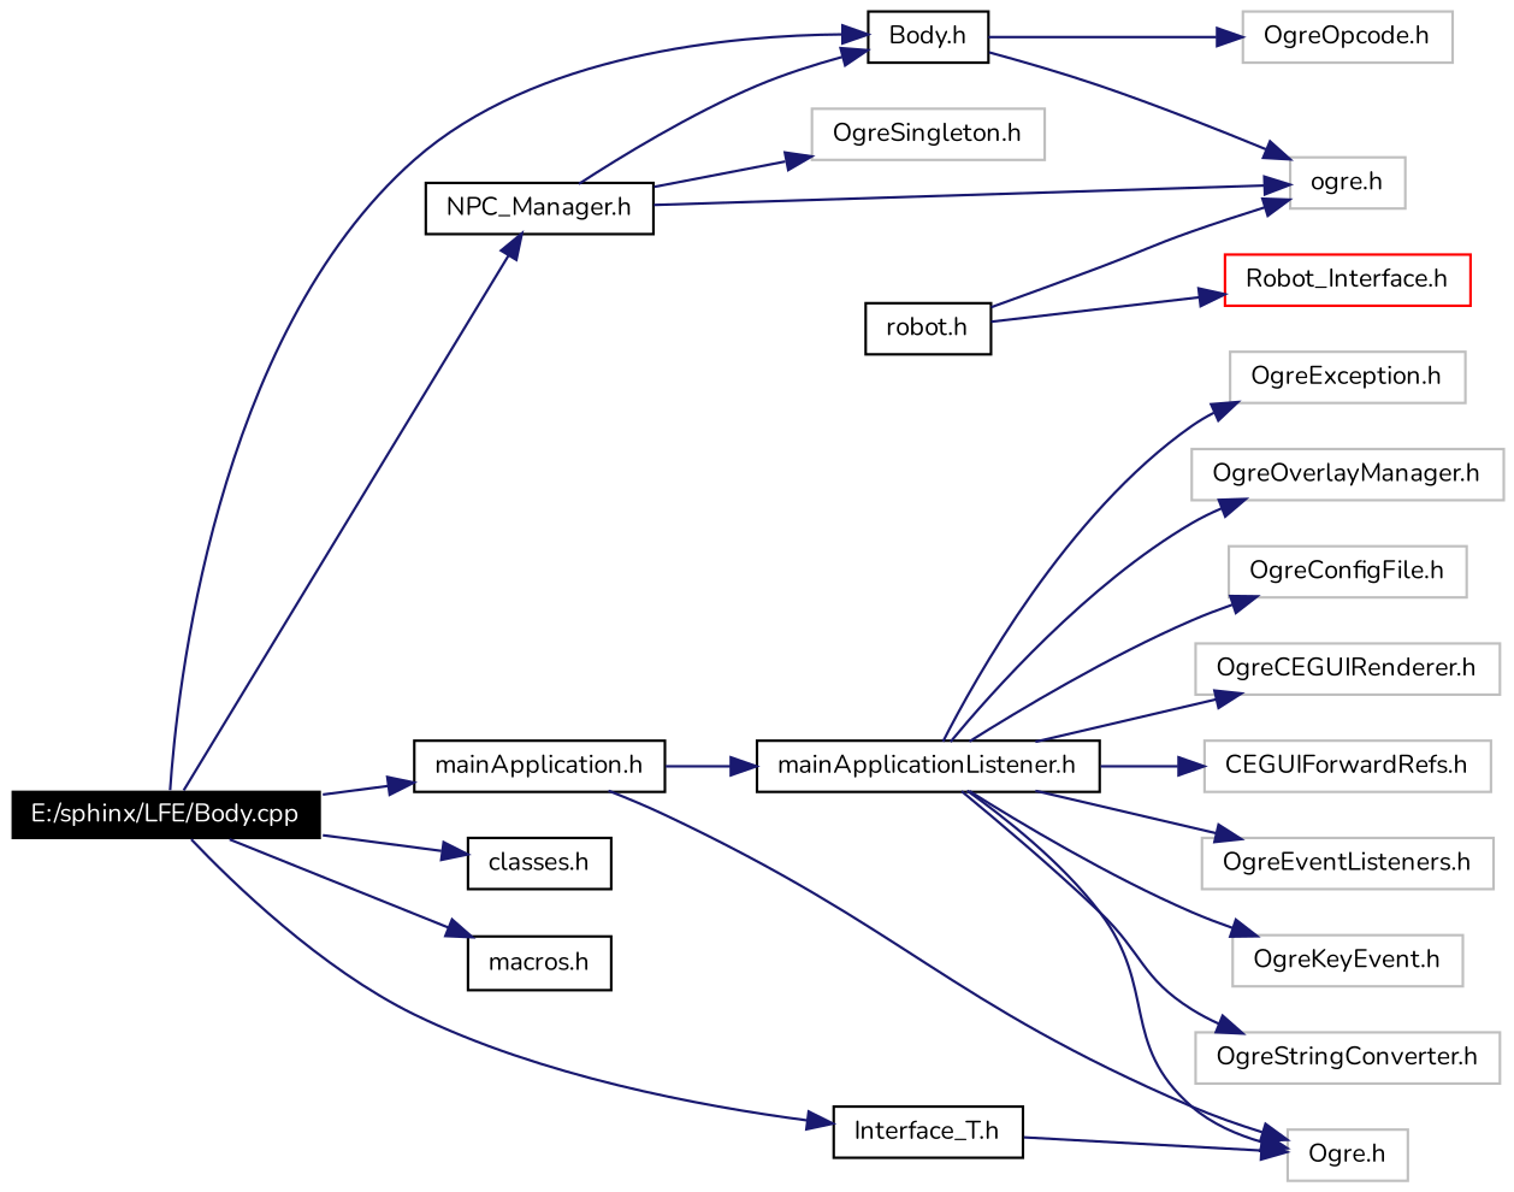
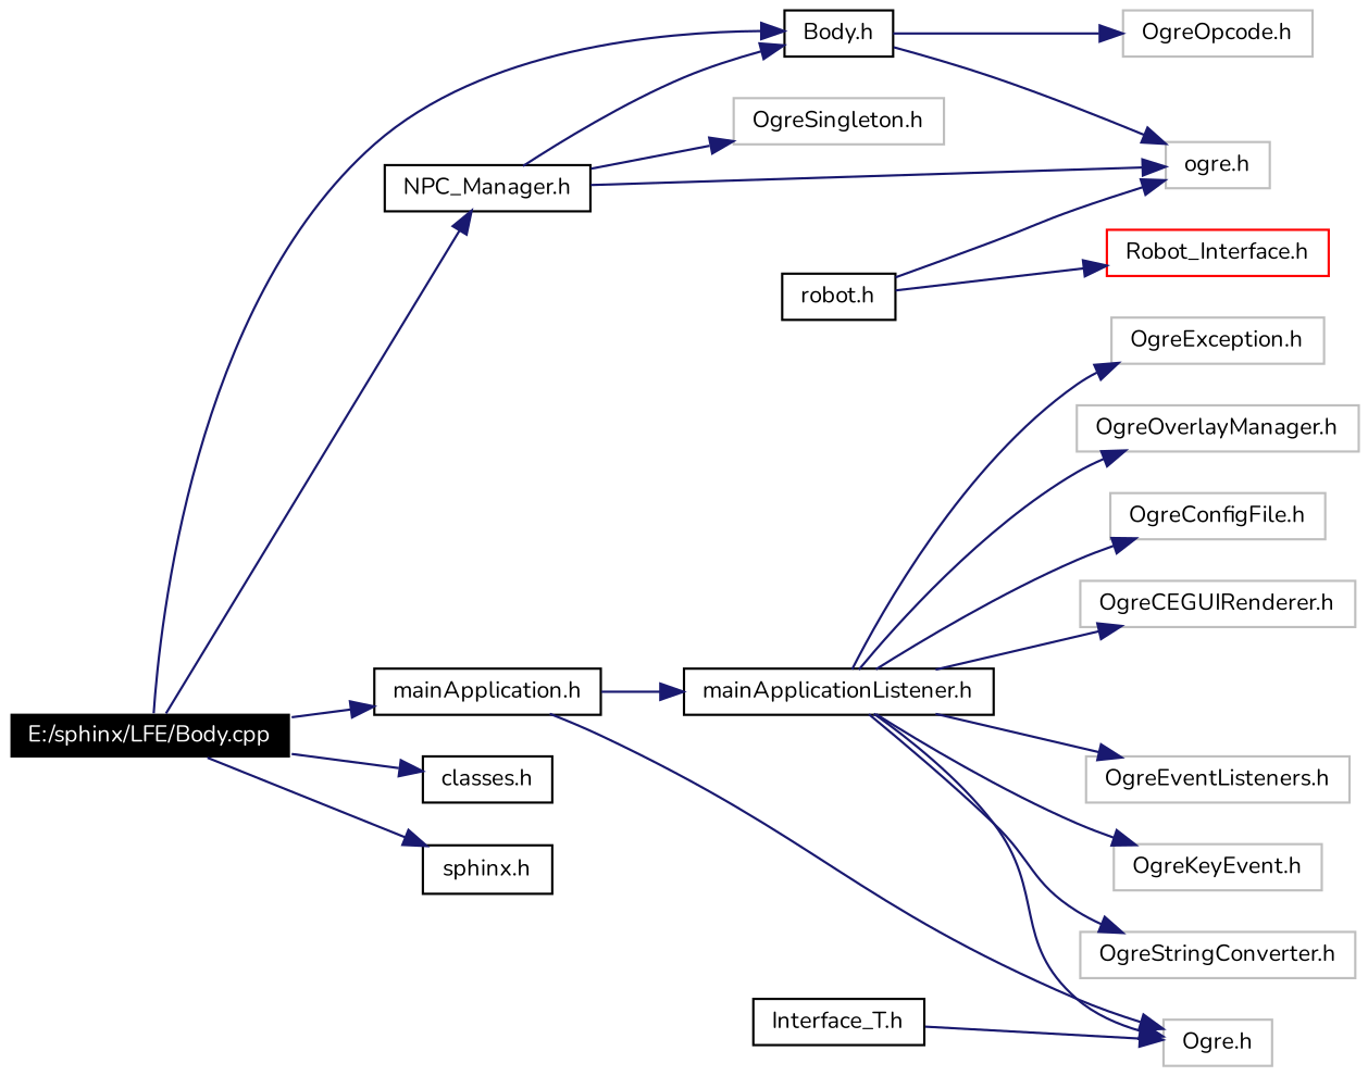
  digraph {
    fontname=Nunito
    rankdir=LR
    node [color=grey75 fillcolor=white fontname=Nunito fontsize=10 shape=record style=filled]
    edge [color=midnightblue fontname=Nunito fontsize=10 labelfontname=Helvetica labelfontsize=10 style=solid]
    n1 [color=white fillcolor=black fontcolor=white height=0.2 label="E:/sphinx/LFE/Body.cpp" width=0.4]
    n2 [color=black height=0.2 label="Body.h" width=0.4]
    n3 [color=black height=0.2 label="NPC_Manager.h" width=0.4]
    n4 [color=black height=0.2 label="mainApplication.h" width=0.4]
    n5 [color=black height=0.2 label="classes.h" width=0.4]
-   n6 [color=black height=0.2 label="macros.h" width=0.4]
+   n6 [color=black height=0.2 label="sphinx.h" width=0.4]
    n7 [color=black height=0.2 label="Interface_T.h" width=0.4]
    n8 [height=0.2 label="ogre.h" width=0.4]
    n9 [height=0.2 label="OgreOpcode.h" width=0.4]
    n10 [height=0.2 label="OgreSingleton.h" width=0.4]
    n11 [height=0.2 label="Ogre.h" width=0.4]
    n12 [color=black height=0.2 label="mainApplicationListener.h" width=0.4]
    n13 [color=black height=0.2 label="robot.h" width=0.4]
    n14 [color=red height=0.2 label="Robot_Interface.h" width=0.4]
-   n15 [height=0.2 label="CEGUIForwardRefs.h" width=0.4]
    n16 [height=0.2 label="OgreEventListeners.h" width=0.4]
    n17 [height=0.2 label="OgreKeyEvent.h" width=0.4]
    n18 [height=0.2 label="OgreStringConverter.h" width=0.4]
    n19 [height=0.2 label="OgreException.h" width=0.4]
    n20 [height=0.2 label="OgreOverlayManager.h" width=0.4]
    n21 [height=0.2 label="OgreConfigFile.h" width=0.4]
    n22 [height=0.2 label="OgreCEGUIRenderer.h" width=0.4]
    n1 -> n2
    n1 -> n3
    n1 -> n4
    n1 -> n5
    n1 -> n6
-   n1 -> n7
    n2 -> n8
    n2 -> n9
    n3 -> n2
    n3 -> n8
    n3 -> n10
    n4 -> n11
    n4 -> n12
    n7 -> n11
    n12 -> n11
-   n12 -> n15
    n12 -> n16
    n12 -> n17
    n12 -> n18
    n12 -> n19
    n12 -> n20
    n12 -> n21
    n12 -> n22
    n13 -> n8
    n13 -> n14
  }
